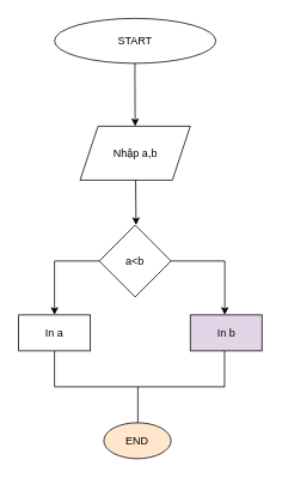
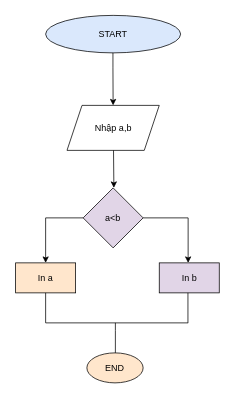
  <mxCell id="0" />
  <mxCell id="1" parent="0" />
- <mxCell id="2" value="START" style="ellipse;whiteSpace=wrap;html=1;" vertex="1" parent="1"><mxGeometry x="60" y="20" width="180" height="50" as="geometry" /></mxCell>
+ <mxCell id="2" value="START" style="ellipse;whiteSpace=wrap;html=1;fillColor=#dae8fc;" vertex="1" parent="1"><mxGeometry x="60" y="20" width="180" height="50" as="geometry" /></mxCell>
  <mxCell id="3" value="" style="endArrow=classic;html=1;rounded=0;entryX=0.5;entryY=0;entryDx=0;entryDy=0;" edge="1" parent="1" target="8"><mxGeometry width="50" height="50" relative="1" as="geometry"><mxPoint x="149.76" y="70" as="sourcePoint" /><mxPoint x="149.76" y="120" as="targetPoint" /><Array as="points"><mxPoint x="149.76" y="90" /></Array></mxGeometry></mxCell>
  <mxCell id="4" value="" style="endArrow=classic;html=1;rounded=0;entryX=0.5;entryY=0;entryDx=0;entryDy=0;" edge="1" parent="1" target="6"><mxGeometry width="50" height="50" relative="1" as="geometry"><mxPoint x="110" y="290" as="sourcePoint" /><mxPoint x="60" y="340" as="targetPoint" /><Array as="points"><mxPoint x="110" y="290" /><mxPoint x="60" y="290" /></Array></mxGeometry></mxCell>
  <mxCell id="5" value="" style="endArrow=classic;html=1;rounded=0;exitX=1;exitY=0.5;exitDx=0;exitDy=0;" edge="1" parent="1" source="9"><mxGeometry width="50" height="50" relative="1" as="geometry"><mxPoint x="196" y="300" as="sourcePoint" /><mxPoint x="250" y="350" as="targetPoint" /><Array as="points"><mxPoint x="190" y="290" /><mxPoint x="250" y="290" /><mxPoint x="250" y="340" /></Array></mxGeometry></mxCell>
- <mxCell id="6" value="In a" style="rounded=0;whiteSpace=wrap;html=1;" vertex="1" parent="1"><mxGeometry x="20" y="350" width="80" height="40" as="geometry" /></mxCell>
+ <mxCell id="6" value="In a" style="rounded=0;whiteSpace=wrap;html=1;fillColor=#ffe6cc;" vertex="1" parent="1"><mxGeometry x="20" y="350" width="80" height="40" as="geometry" /></mxCell>
  <mxCell id="7" value="In b" style="rounded=0;whiteSpace=wrap;html=1;fillColor=#e1d5e7;" vertex="1" parent="1"><mxGeometry x="211.5" y="350" width="80" height="40" as="geometry" /></mxCell>
  <mxCell id="8" value="Nhập a,b" style="shape=parallelogram;perimeter=parallelogramPerimeter;whiteSpace=wrap;html=1;fixedSize=1;" vertex="1" parent="1"><mxGeometry x="88.5" y="140" width="123" height="60" as="geometry" /></mxCell>
- <mxCell id="9" value="a&amp;lt;b" style="rhombus;whiteSpace=wrap;html=1;" vertex="1" parent="1"><mxGeometry x="110" y="250" width="80" height="80" as="geometry" /></mxCell>
+ <mxCell id="9" value="a&amp;lt;b" style="rhombus;whiteSpace=wrap;html=1;fillColor=#e1d5e7;" vertex="1" parent="1"><mxGeometry x="110" y="250" width="80" height="80" as="geometry" /></mxCell>
  <mxCell id="10" style="edgeStyle=orthogonalEdgeStyle;rounded=0;orthogonalLoop=1;jettySize=auto;html=1;exitX=0.5;exitY=1;exitDx=0;exitDy=0;" edge="1" parent="1" source="9" target="9"><mxGeometry relative="1" as="geometry" /></mxCell>
  <mxCell id="11" value="" style="endArrow=classic;html=1;rounded=0;exitX=0.5;exitY=1;exitDx=0;exitDy=0;" edge="1" parent="1"><mxGeometry width="50" height="50" relative="1" as="geometry"><mxPoint x="150.54" y="200" as="sourcePoint" /><mxPoint x="151" y="250" as="targetPoint" /></mxGeometry></mxCell>
  <mxCell id="12" value="" style="endArrow=none;html=1;rounded=0;" edge="1" parent="1"><mxGeometry width="50" height="50" relative="1" as="geometry"><mxPoint x="60" y="430" as="sourcePoint" /><mxPoint x="250" y="430" as="targetPoint" /></mxGeometry></mxCell>
  <mxCell id="13" value="" style="endArrow=none;html=1;rounded=0;" edge="1" parent="1"><mxGeometry width="50" height="50" relative="1" as="geometry"><mxPoint x="60" y="430" as="sourcePoint" /><mxPoint x="60" y="390" as="targetPoint" /></mxGeometry></mxCell>
  <mxCell id="14" value="" style="endArrow=none;html=1;rounded=0;" edge="1" parent="1"><mxGeometry width="50" height="50" relative="1" as="geometry"><mxPoint x="249.76" y="430" as="sourcePoint" /><mxPoint x="249.76" y="390" as="targetPoint" /></mxGeometry></mxCell>
  <mxCell id="15" value="" style="endArrow=none;html=1;rounded=0;" edge="1" parent="1"><mxGeometry width="50" height="50" relative="1" as="geometry"><mxPoint x="153" y="470" as="sourcePoint" /><mxPoint x="153" y="430" as="targetPoint" /><Array as="points"><mxPoint x="153" y="440" /></Array></mxGeometry></mxCell>
  <mxCell id="16" value="END" style="ellipse;whiteSpace=wrap;html=1;fillColor=#ffe6cc;" vertex="1" parent="1"><mxGeometry x="115" y="470" width="75" height="40" as="geometry" /></mxCell>
